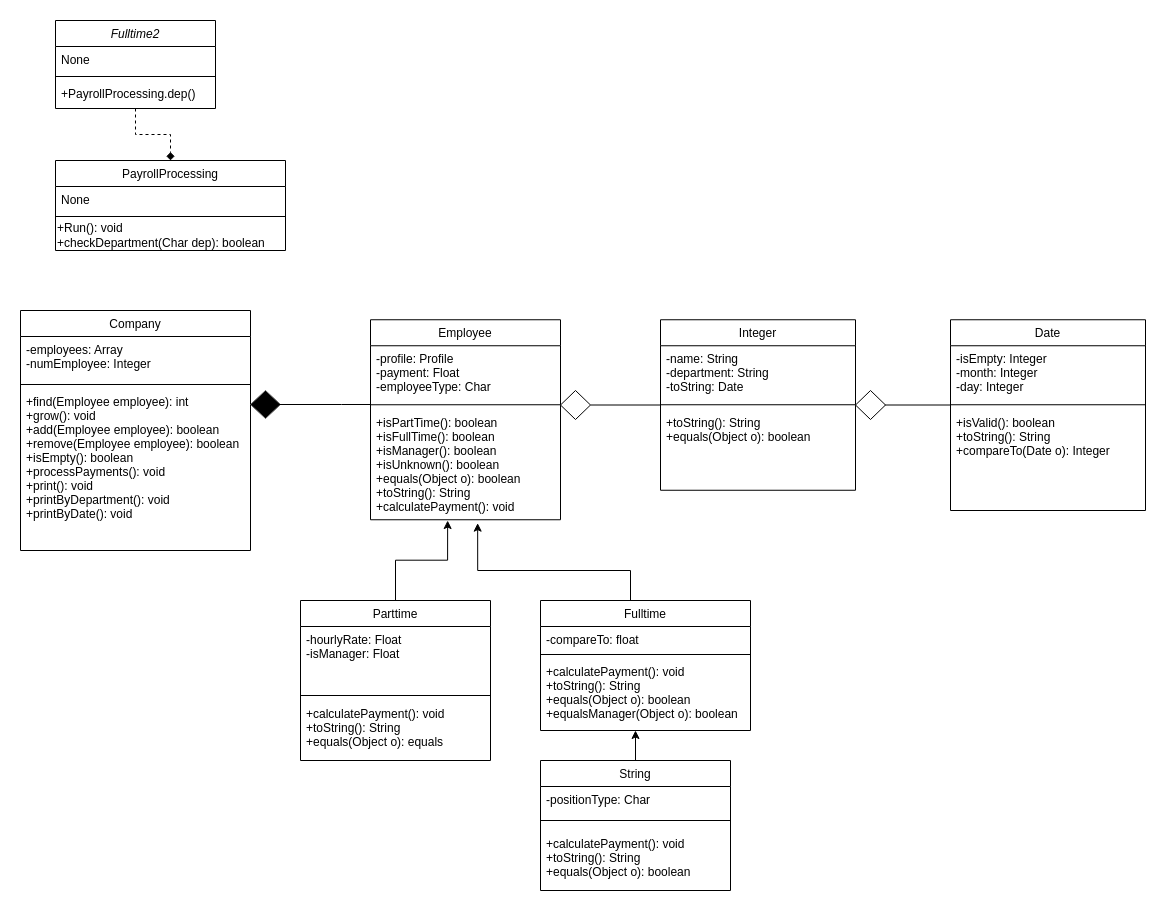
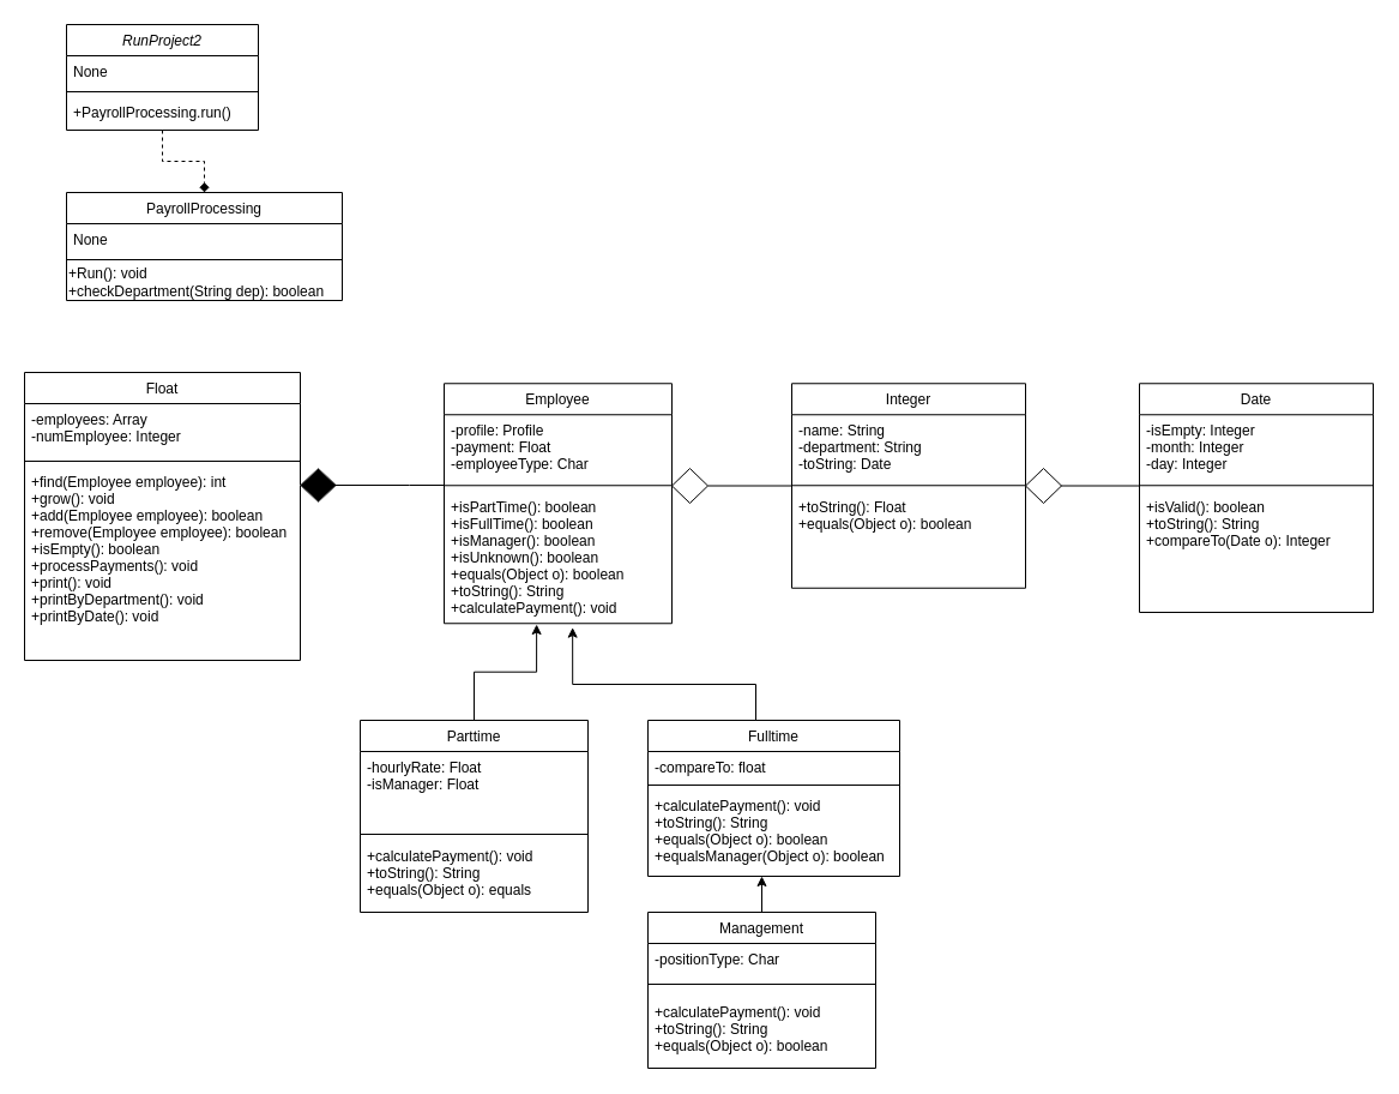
  <mxCell id="0" />
  <mxCell id="1" parent="0" />
  <mxCell id="2" style="edgeStyle=orthogonalEdgeStyle;rounded=0;orthogonalLoop=1;jettySize=auto;html=1;exitX=0.5;exitY=1;exitDx=0;exitDy=0;entryX=0.5;entryY=0;entryDx=0;entryDy=0;jumpStyle=none;sourcePerimeterSpacing=0;dashed=1;endArrow=diamond;" parent="1" source="3" target="7" edge="1"><mxGeometry relative="1" as="geometry" /></mxCell>
- <mxCell id="3" value="Fulltime2" style="swimlane;fontStyle=2;align=center;verticalAlign=top;childLayout=stackLayout;horizontal=1;startSize=26;horizontalStack=0;resizeParent=1;resizeLast=0;collapsible=1;marginBottom=0;rounded=0;shadow=0;strokeWidth=1;" parent="1" vertex="1"><mxGeometry x="55" y="20" width="160" height="88" as="geometry"><mxRectangle x="230" y="140" width="160" height="26" as="alternateBounds" /></mxGeometry></mxCell>
+ <mxCell id="3" value="RunProject2" style="swimlane;fontStyle=2;align=center;verticalAlign=top;childLayout=stackLayout;horizontal=1;startSize=26;horizontalStack=0;resizeParent=1;resizeLast=0;collapsible=1;marginBottom=0;rounded=0;shadow=0;strokeWidth=1;" parent="1" vertex="1"><mxGeometry x="55" y="20" width="160" height="88" as="geometry"><mxRectangle x="230" y="140" width="160" height="26" as="alternateBounds" /></mxGeometry></mxCell>
  <mxCell id="4" value="None" style="text;align=left;verticalAlign=top;spacingLeft=4;spacingRight=4;overflow=hidden;rotatable=0;points=[[0,0.5],[1,0.5]];portConstraint=eastwest;" parent="3" vertex="1"><mxGeometry y="26" width="160" height="26" as="geometry" /></mxCell>
  <mxCell id="5" value="" style="line;html=1;strokeWidth=1;align=left;verticalAlign=middle;spacingTop=-1;spacingLeft=3;spacingRight=3;rotatable=0;labelPosition=right;points=[];portConstraint=eastwest;" parent="3" vertex="1"><mxGeometry y="52" width="160" height="8" as="geometry" /></mxCell>
- <mxCell id="6" value="+PayrollProcessing.dep()" style="text;align=left;verticalAlign=top;spacingLeft=4;spacingRight=4;overflow=hidden;rotatable=0;points=[[0,0.5],[1,0.5]];portConstraint=eastwest;" parent="3" vertex="1"><mxGeometry y="60" width="160" height="26" as="geometry" /></mxCell>
+ <mxCell id="6" value="+PayrollProcessing.run()" style="text;align=left;verticalAlign=top;spacingLeft=4;spacingRight=4;overflow=hidden;rotatable=0;points=[[0,0.5],[1,0.5]];portConstraint=eastwest;" parent="3" vertex="1"><mxGeometry y="60" width="160" height="26" as="geometry" /></mxCell>
  <mxCell id="7" value="PayrollProcessing" style="swimlane;fontStyle=0;align=center;verticalAlign=top;childLayout=stackLayout;horizontal=1;startSize=26;horizontalStack=0;resizeParent=1;resizeLast=0;collapsible=1;marginBottom=0;rounded=0;shadow=0;strokeWidth=1;" parent="1" vertex="1"><mxGeometry x="55" y="160" width="230" height="90" as="geometry"><mxRectangle x="130" y="380" width="160" height="26" as="alternateBounds" /></mxGeometry></mxCell>
  <mxCell id="8" value="None" style="text;align=left;verticalAlign=top;spacingLeft=4;spacingRight=4;overflow=hidden;rotatable=0;points=[[0,0.5],[1,0.5]];portConstraint=eastwest;" parent="7" vertex="1"><mxGeometry y="26" width="230" height="26" as="geometry" /></mxCell>
  <mxCell id="9" value="" style="line;html=1;strokeWidth=1;align=left;verticalAlign=middle;spacingTop=-1;spacingLeft=3;spacingRight=3;rotatable=0;labelPosition=right;points=[];portConstraint=eastwest;" parent="7" vertex="1"><mxGeometry y="52" width="230" height="8" as="geometry" /></mxCell>
- <mxCell id="10" value="+Run(): void&lt;br&gt;+checkDepartment(Char dep): boolean" style="text;html=1;align=left;verticalAlign=middle;resizable=0;points=[];autosize=1;" parent="7" vertex="1"><mxGeometry y="60" width="230" height="30" as="geometry" /></mxCell>
- <mxCell id="11" value="Company" style="swimlane;fontStyle=0;align=center;verticalAlign=top;childLayout=stackLayout;horizontal=1;startSize=26;horizontalStack=0;resizeParent=1;resizeLast=0;collapsible=1;marginBottom=0;rounded=0;shadow=0;strokeWidth=1;" parent="1" vertex="1"><mxGeometry x="20" y="310" width="230" height="240" as="geometry"><mxRectangle x="340" y="380" width="170" height="26" as="alternateBounds" /></mxGeometry></mxCell>
+ <mxCell id="10" value="+Run(): void&lt;br&gt;+checkDepartment(String dep): boolean" style="text;html=1;align=left;verticalAlign=middle;resizable=0;points=[];autosize=1;" parent="7" vertex="1"><mxGeometry y="60" width="230" height="30" as="geometry" /></mxCell>
+ <mxCell id="11" value="Float" style="swimlane;fontStyle=0;align=center;verticalAlign=top;childLayout=stackLayout;horizontal=1;startSize=26;horizontalStack=0;resizeParent=1;resizeLast=0;collapsible=1;marginBottom=0;rounded=0;shadow=0;strokeWidth=1;" parent="1" vertex="1"><mxGeometry x="20" y="310" width="230" height="240" as="geometry"><mxRectangle x="340" y="380" width="170" height="26" as="alternateBounds" /></mxGeometry></mxCell>
  <mxCell id="12" value="-employees: Array&#10;-numEmployee: Integer" style="text;align=left;verticalAlign=top;spacingLeft=4;spacingRight=4;overflow=hidden;rotatable=0;points=[[0,0.5],[1,0.5]];portConstraint=eastwest;" parent="11" vertex="1"><mxGeometry y="26" width="230" height="44" as="geometry" /></mxCell>
  <mxCell id="13" value="" style="line;html=1;strokeWidth=1;align=left;verticalAlign=middle;spacingTop=-1;spacingLeft=3;spacingRight=3;rotatable=0;labelPosition=right;points=[];portConstraint=eastwest;" parent="11" vertex="1"><mxGeometry y="70" width="230" height="8" as="geometry" /></mxCell>
  <mxCell id="14" value="+find(Employee employee): int&#10;+grow(): void&#10;+add(Employee employee): boolean&#10;+remove(Employee employee): boolean&#10;+isEmpty(): boolean&#10;+processPayments(): void&#10;+print(): void&#10;+printByDepartment(): void&#10;+printByDate(): void" style="text;align=left;verticalAlign=top;spacingLeft=4;spacingRight=4;overflow=hidden;rotatable=0;points=[[0,0.5],[1,0.5]];portConstraint=eastwest;" parent="11" vertex="1"><mxGeometry y="78" width="230" height="152" as="geometry" /></mxCell>
  <mxCell id="15" value="Employee" style="swimlane;fontStyle=0;align=center;verticalAlign=top;childLayout=stackLayout;horizontal=1;startSize=26;horizontalStack=0;resizeParent=1;resizeLast=0;collapsible=1;marginBottom=0;rounded=0;shadow=0;strokeWidth=1;" parent="1" vertex="1"><mxGeometry x="370" y="319.25" width="190" height="200" as="geometry"><mxRectangle x="550" y="140" width="160" height="26" as="alternateBounds" /></mxGeometry></mxCell>
  <mxCell id="16" value="-profile: Profile&#10;-payment: Float&#10;-employeeType: Char" style="text;align=left;verticalAlign=top;spacingLeft=4;spacingRight=4;overflow=hidden;rotatable=0;points=[[0,0.5],[1,0.5]];portConstraint=eastwest;" parent="15" vertex="1"><mxGeometry y="26" width="190" height="54" as="geometry" /></mxCell>
  <mxCell id="17" value="" style="line;html=1;strokeWidth=1;align=left;verticalAlign=middle;spacingTop=-1;spacingLeft=3;spacingRight=3;rotatable=0;labelPosition=right;points=[];portConstraint=eastwest;" parent="15" vertex="1"><mxGeometry y="80" width="190" height="10" as="geometry" /></mxCell>
  <mxCell id="18" value="+isPartTime(): boolean&#10;+isFullTime(): boolean&#10;+isManager(): boolean&#10;+isUnknown(): boolean&#10;+equals(Object o): boolean&#10;+toString(): String&#10;+calculatePayment(): void" style="text;align=left;verticalAlign=top;spacingLeft=4;spacingRight=4;overflow=hidden;rotatable=0;points=[[0,0.5],[1,0.5]];portConstraint=eastwest;" parent="15" vertex="1"><mxGeometry y="90" width="190" height="110" as="geometry" /></mxCell>
  <mxCell id="19" value="" style="rhombus;whiteSpace=wrap;html=1;strokeColor=#666666;fillColor=#000000;" parent="1" vertex="1"><mxGeometry x="250" y="390" width="30" height="28" as="geometry" /></mxCell>
  <mxCell id="20" style="rounded=0;jumpStyle=none;orthogonalLoop=1;jettySize=auto;html=1;sourcePerimeterSpacing=0;strokeColor=#000000;edgeStyle=orthogonalEdgeStyle;" parent="1" edge="1"><mxGeometry relative="1" as="geometry"><mxPoint x="370" y="404" as="sourcePoint" /><mxPoint x="266" y="404" as="targetPoint" /><Array as="points"><mxPoint x="341" y="404" /><mxPoint x="341" y="404" /></Array></mxGeometry></mxCell>
  <mxCell id="21" value="Integer" style="swimlane;fontStyle=0;align=center;verticalAlign=top;childLayout=stackLayout;horizontal=1;startSize=26;horizontalStack=0;resizeParent=1;resizeLast=0;collapsible=1;marginBottom=0;rounded=0;shadow=0;strokeWidth=1;" parent="1" vertex="1"><mxGeometry x="660" y="319.25" width="195" height="170.5" as="geometry"><mxRectangle x="550" y="140" width="160" height="26" as="alternateBounds" /></mxGeometry></mxCell>
  <mxCell id="22" value="-name: String&#10;-department: String&#10;-toString: Date" style="text;align=left;verticalAlign=top;spacingLeft=4;spacingRight=4;overflow=hidden;rotatable=0;points=[[0,0.5],[1,0.5]];portConstraint=eastwest;" parent="21" vertex="1"><mxGeometry y="26" width="195" height="54" as="geometry" /></mxCell>
  <mxCell id="23" value="" style="line;html=1;strokeWidth=1;align=left;verticalAlign=middle;spacingTop=-1;spacingLeft=3;spacingRight=3;rotatable=0;labelPosition=right;points=[];portConstraint=eastwest;" parent="21" vertex="1"><mxGeometry y="80" width="195" height="10" as="geometry" /></mxCell>
- <mxCell id="24" value="+toString(): String&#10;+equals(Object o): boolean" style="text;align=left;verticalAlign=top;spacingLeft=4;spacingRight=4;overflow=hidden;rotatable=0;points=[[0,0.5],[1,0.5]];portConstraint=eastwest;" parent="21" vertex="1"><mxGeometry y="90" width="195" height="80" as="geometry" /></mxCell>
+ <mxCell id="24" value="+toString(): Float&#10;+equals(Object o): boolean" style="text;align=left;verticalAlign=top;spacingLeft=4;spacingRight=4;overflow=hidden;rotatable=0;points=[[0,0.5],[1,0.5]];portConstraint=eastwest;" parent="21" vertex="1"><mxGeometry y="90" width="195" height="80" as="geometry" /></mxCell>
  <mxCell id="25" value="" style="rhombus;whiteSpace=wrap;html=1;" parent="1" vertex="1"><mxGeometry x="560" y="390" width="30" height="29" as="geometry" /></mxCell>
  <mxCell id="26" style="edgeStyle=orthogonalEdgeStyle;rounded=0;jumpStyle=none;orthogonalLoop=1;jettySize=auto;html=1;exitX=0;exitY=0.5;exitDx=0;exitDy=0;entryX=1;entryY=0.5;entryDx=0;entryDy=0;sourcePerimeterSpacing=0;endArrow=none;endFill=0;" parent="1" source="24" target="25" edge="1"><mxGeometry relative="1" as="geometry"><Array as="points"><mxPoint x="660" y="405" /></Array></mxGeometry></mxCell>
  <mxCell id="27" value="Date" style="swimlane;fontStyle=0;align=center;verticalAlign=top;childLayout=stackLayout;horizontal=1;startSize=26;horizontalStack=0;resizeParent=1;resizeLast=0;collapsible=1;marginBottom=0;rounded=0;shadow=0;strokeWidth=1;" parent="1" vertex="1"><mxGeometry x="950" y="319.25" width="195" height="190.75" as="geometry"><mxRectangle x="550" y="140" width="160" height="26" as="alternateBounds" /></mxGeometry></mxCell>
  <mxCell id="28" value="-isEmpty: Integer&#10;-month: Integer&#10;-day: Integer" style="text;align=left;verticalAlign=top;spacingLeft=4;spacingRight=4;overflow=hidden;rotatable=0;points=[[0,0.5],[1,0.5]];portConstraint=eastwest;" parent="27" vertex="1"><mxGeometry y="26" width="195" height="54" as="geometry" /></mxCell>
  <mxCell id="29" value="" style="line;html=1;strokeWidth=1;align=left;verticalAlign=middle;spacingTop=-1;spacingLeft=3;spacingRight=3;rotatable=0;labelPosition=right;points=[];portConstraint=eastwest;" parent="27" vertex="1"><mxGeometry y="80" width="195" height="10" as="geometry" /></mxCell>
  <mxCell id="30" value="+isValid(): boolean&#10;+toString(): String&#10;+compareTo(Date o): Integer" style="text;align=left;verticalAlign=top;spacingLeft=4;spacingRight=4;overflow=hidden;rotatable=0;points=[[0,0.5],[1,0.5]];portConstraint=eastwest;" parent="27" vertex="1"><mxGeometry y="90" width="195" height="100" as="geometry" /></mxCell>
  <mxCell id="31" style="edgeStyle=orthogonalEdgeStyle;rounded=0;jumpStyle=none;orthogonalLoop=1;jettySize=auto;html=1;exitX=0;exitY=0.5;exitDx=0;exitDy=0;entryX=1;entryY=0.5;entryDx=0;entryDy=0;sourcePerimeterSpacing=0;endArrow=none;endFill=0;" parent="1" source="30" edge="1"><mxGeometry relative="1" as="geometry"><mxPoint x="880" y="404.5" as="targetPoint" /><Array as="points"><mxPoint x="950" y="405" /></Array></mxGeometry></mxCell>
  <mxCell id="32" value="" style="rhombus;whiteSpace=wrap;html=1;" parent="1" vertex="1"><mxGeometry x="855" y="390" width="30" height="29" as="geometry" /></mxCell>
  <mxCell id="33" value="Parttime" style="swimlane;fontStyle=0;align=center;verticalAlign=top;childLayout=stackLayout;horizontal=1;startSize=26;horizontalStack=0;resizeParent=1;resizeLast=0;collapsible=1;marginBottom=0;rounded=0;shadow=0;strokeWidth=1;" parent="1" vertex="1"><mxGeometry x="300" y="600" width="190" height="160" as="geometry"><mxRectangle x="550" y="140" width="160" height="26" as="alternateBounds" /></mxGeometry></mxCell>
  <mxCell id="34" value="-hourlyRate: Float&#10;-isManager: Float&#10;" style="text;align=left;verticalAlign=top;spacingLeft=4;spacingRight=4;overflow=hidden;rotatable=0;points=[[0,0.5],[1,0.5]];portConstraint=eastwest;" parent="33" vertex="1"><mxGeometry y="26" width="190" height="64" as="geometry" /></mxCell>
  <mxCell id="35" value="" style="line;html=1;strokeWidth=1;align=left;verticalAlign=middle;spacingTop=-1;spacingLeft=3;spacingRight=3;rotatable=0;labelPosition=right;points=[];portConstraint=eastwest;" parent="33" vertex="1"><mxGeometry y="90" width="190" height="10" as="geometry" /></mxCell>
  <mxCell id="36" value="+calculatePayment(): void&#10;+toString(): String&#10;+equals(Object o): equals" style="text;align=left;verticalAlign=top;spacingLeft=4;spacingRight=4;overflow=hidden;rotatable=0;points=[[0,0.5],[1,0.5]];portConstraint=eastwest;" parent="33" vertex="1"><mxGeometry y="100" width="190" height="60" as="geometry" /></mxCell>
  <mxCell id="37" style="edgeStyle=orthogonalEdgeStyle;rounded=0;jumpStyle=none;orthogonalLoop=1;jettySize=auto;html=1;exitX=0.406;exitY=1.007;exitDx=0;exitDy=0;entryX=0.5;entryY=0;entryDx=0;entryDy=0;startArrow=classic;startFill=1;sourcePerimeterSpacing=0;endArrow=none;endFill=0;strokeColor=#000000;exitPerimeter=0;" parent="1" source="18" target="33" edge="1"><mxGeometry relative="1" as="geometry" /></mxCell>
  <mxCell id="38" value="Fulltime" style="swimlane;fontStyle=0;align=center;verticalAlign=top;childLayout=stackLayout;horizontal=1;startSize=26;horizontalStack=0;resizeParent=1;resizeLast=0;collapsible=1;marginBottom=0;rounded=0;shadow=0;strokeWidth=1;" parent="1" vertex="1"><mxGeometry x="540" y="600" width="210" height="130" as="geometry"><mxRectangle x="550" y="140" width="160" height="26" as="alternateBounds" /></mxGeometry></mxCell>
  <mxCell id="39" value="-compareTo: float" style="text;align=left;verticalAlign=top;spacingLeft=4;spacingRight=4;overflow=hidden;rotatable=0;points=[[0,0.5],[1,0.5]];portConstraint=eastwest;" parent="38" vertex="1"><mxGeometry y="26" width="210" height="24" as="geometry" /></mxCell>
  <mxCell id="40" value="" style="line;html=1;strokeWidth=1;align=left;verticalAlign=middle;spacingTop=-1;spacingLeft=3;spacingRight=3;rotatable=0;labelPosition=right;points=[];portConstraint=eastwest;" parent="38" vertex="1"><mxGeometry y="50" width="210" height="8" as="geometry" /></mxCell>
  <mxCell id="41" value="+calculatePayment(): void&#10;+toString(): String&#10;+equals(Object o): boolean&#10;+equalsManager(Object o): boolean" style="text;align=left;verticalAlign=top;spacingLeft=4;spacingRight=4;overflow=hidden;rotatable=0;points=[[0,0.5],[1,0.5]];portConstraint=eastwest;" parent="38" vertex="1"><mxGeometry y="58" width="210" height="72" as="geometry" /></mxCell>
  <mxCell id="42" style="edgeStyle=orthogonalEdgeStyle;rounded=0;jumpStyle=none;orthogonalLoop=1;jettySize=auto;html=1;entryX=0.5;entryY=0;entryDx=0;entryDy=0;startArrow=classic;startFill=1;sourcePerimeterSpacing=0;endArrow=none;endFill=0;strokeColor=#000000;exitX=0.564;exitY=1.031;exitDx=0;exitDy=0;exitPerimeter=0;" parent="1" source="18" target="38" edge="1"><mxGeometry relative="1" as="geometry"><mxPoint x="480" y="530" as="sourcePoint" /><Array as="points"><mxPoint x="477" y="570" /><mxPoint x="630" y="570" /><mxPoint x="630" y="600" /></Array></mxGeometry></mxCell>
- <mxCell id="43" value="String" style="swimlane;fontStyle=0;align=center;verticalAlign=top;childLayout=stackLayout;horizontal=1;startSize=26;horizontalStack=0;resizeParent=1;resizeLast=0;collapsible=1;marginBottom=0;rounded=0;shadow=0;strokeWidth=1;" parent="1" vertex="1"><mxGeometry x="540" y="760" width="190" height="130" as="geometry"><mxRectangle x="550" y="140" width="160" height="26" as="alternateBounds" /></mxGeometry></mxCell>
+ <mxCell id="43" value="Management" style="swimlane;fontStyle=0;align=center;verticalAlign=top;childLayout=stackLayout;horizontal=1;startSize=26;horizontalStack=0;resizeParent=1;resizeLast=0;collapsible=1;marginBottom=0;rounded=0;shadow=0;strokeWidth=1;" parent="1" vertex="1"><mxGeometry x="540" y="760" width="190" height="130" as="geometry"><mxRectangle x="550" y="140" width="160" height="26" as="alternateBounds" /></mxGeometry></mxCell>
  <mxCell id="44" value="-positionType: Char&#10;" style="text;align=left;verticalAlign=top;spacingLeft=4;spacingRight=4;overflow=hidden;rotatable=0;points=[[0,0.5],[1,0.5]];portConstraint=eastwest;" parent="43" vertex="1"><mxGeometry y="26" width="190" height="24" as="geometry" /></mxCell>
  <mxCell id="45" value="" style="line;html=1;strokeWidth=1;align=left;verticalAlign=middle;spacingTop=-1;spacingLeft=3;spacingRight=3;rotatable=0;labelPosition=right;points=[];portConstraint=eastwest;" parent="43" vertex="1"><mxGeometry y="50" width="190" height="20" as="geometry" /></mxCell>
  <mxCell id="46" value="+calculatePayment(): void&#10;+toString(): String&#10;+equals(Object o): boolean" style="text;align=left;verticalAlign=top;spacingLeft=4;spacingRight=4;overflow=hidden;rotatable=0;points=[[0,0.5],[1,0.5]];portConstraint=eastwest;" parent="43" vertex="1"><mxGeometry y="70" width="190" height="50" as="geometry" /></mxCell>
  <mxCell id="47" style="edgeStyle=orthogonalEdgeStyle;rounded=0;jumpStyle=none;orthogonalLoop=1;jettySize=auto;html=1;entryX=0.5;entryY=0;entryDx=0;entryDy=0;startArrow=classic;startFill=1;sourcePerimeterSpacing=0;endArrow=none;endFill=0;strokeColor=#000000;" parent="1" target="43" edge="1"><mxGeometry relative="1" as="geometry"><Array as="points"><mxPoint x="635" y="730" /><mxPoint x="635" y="730" /></Array><mxPoint x="635" y="730" as="sourcePoint" /></mxGeometry></mxCell>
